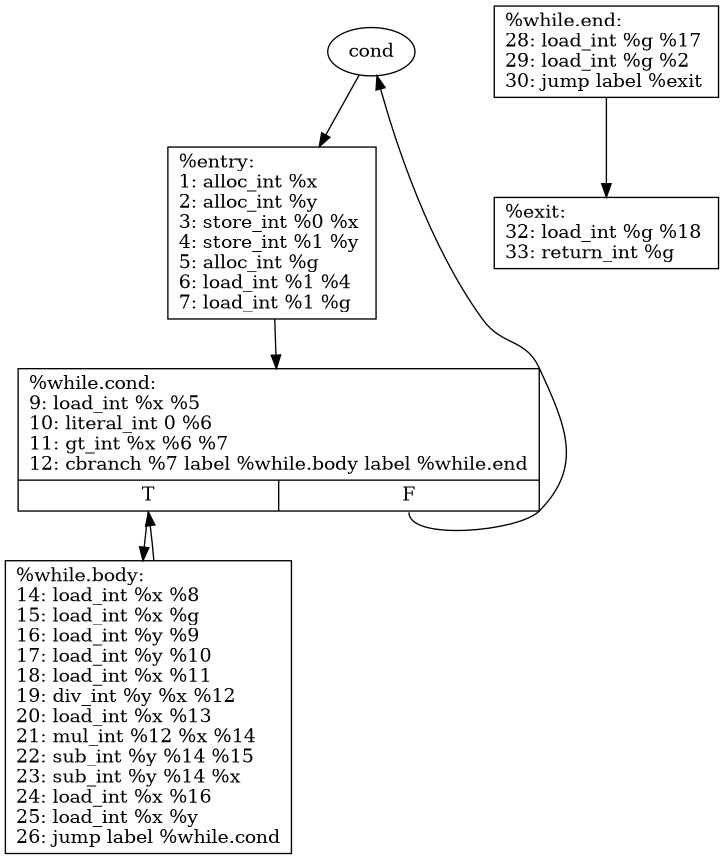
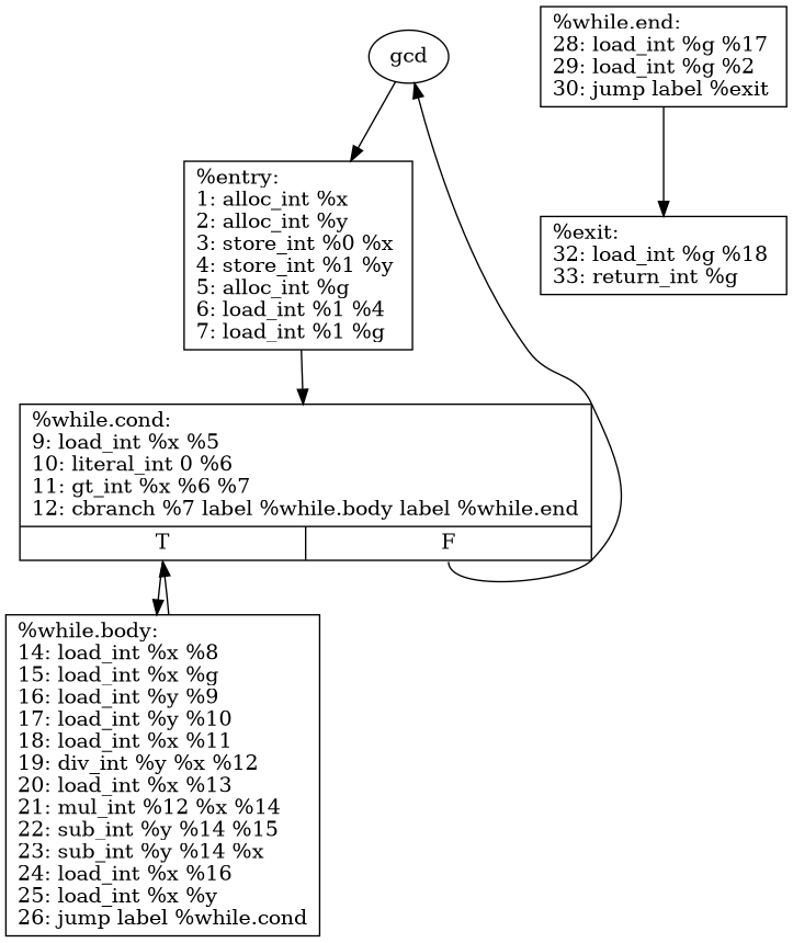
  digraph {
    node [shape=record]
-   gcd [shape=ellipse label=cond]
+   gcd [shape=ellipse]
    n2 [label="{%entry:\l	1:   alloc_int %x \l	2:   alloc_int %y \l	3:   store_int %0 %x \l	4:   store_int %1 %y \l	5:   alloc_int %g \l	6:   load_int %1 %4 \l	7:   load_int %1 %g \l	}"]
    n3 [label="{%while.cond:\l	9:   load_int %x %5 \l	10:   literal_int 0 %6 \l	11:   gt_int %x %6 %7 \l	12:   cbranch %7 label %while.body label %while.end\l	|{<f0>T|<f1>F}}"]
    n4 [label="{%while.body:\l	14:   load_int %x %8 \l	15:   load_int %x %g \l	16:   load_int %y %9 \l	17:   load_int %y %10 \l	18:   load_int %x %11 \l	19:   div_int %y %x %12 \l	20:   load_int %x %13 \l	21:   mul_int %12 %x %14 \l	22:   sub_int %y %14 %15 \l	23:   sub_int %y %14 %x \l	24:   load_int %x %16 \l	25:   load_int %x %y \l	26:   jump label %while.cond\l	}"]
    n5 [label="{%while.end:\l	28:   load_int %g %17 \l	29:   load_int %g %2 \l	30:   jump label %exit\l	}"]
    n6 [label="{%exit:\l	32:   load_int %g %18 \l	33:   return_int %g\l	}"]
    gcd -> n2
    n2 -> n3
    n3 -> gcd [tailport=f1]
    n3 -> n4 [tailport=f0]
    n4 -> n3
    n5 -> n6
  }
